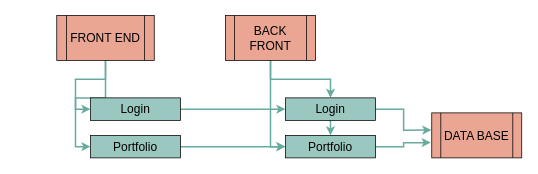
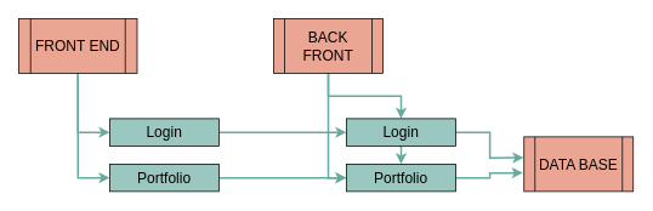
  <mxCell id="0" />
  <mxCell id="1" parent="0" />
  <mxCell id="2" style="edgeStyle=orthogonalEdgeStyle;rounded=0;orthogonalLoop=1;jettySize=auto;html=1;exitX=1;exitY=0.5;exitDx=0;exitDy=0;fontSize=16;strokeWidth=2;strokeColor=#67AB9F;entryX=0;entryY=0.5;entryDx=0;entryDy=0;" parent="1" source="9" target="14" edge="1"><mxGeometry relative="1" as="geometry"><mxPoint x="380" y="125" as="targetPoint" /></mxGeometry></mxCell>
  <mxCell id="3" style="edgeStyle=orthogonalEdgeStyle;rounded=0;orthogonalLoop=1;jettySize=auto;html=1;exitX=0.5;exitY=1;exitDx=0;exitDy=0;entryX=0;entryY=0.5;entryDx=0;entryDy=0;fontSize=16;strokeWidth=2;strokeColor=#67AB9F;" parent="1" source="5" target="9" edge="1"><mxGeometry relative="1" as="geometry" /></mxCell>
  <mxCell id="4" style="edgeStyle=orthogonalEdgeStyle;rounded=0;orthogonalLoop=1;jettySize=auto;html=1;exitX=0.5;exitY=1;exitDx=0;exitDy=0;entryX=0;entryY=0.5;entryDx=0;entryDy=0;fontSize=16;strokeWidth=2;strokeColor=#67AB9F;" parent="1" source="5" target="11" edge="1"><mxGeometry relative="1" as="geometry" /></mxCell>
- <mxCell id="5" value="&lt;font style=&quot;font-size: 16px;&quot;&gt;FRONT END&lt;/font&gt;" style="shape=process;whiteSpace=wrap;html=1;backgroundOutline=1;fillColor=#EAA593;gradientColor=none;fillStyle=auto;" parent="1" vertex="1"><mxGeometry x="75" y="20" width="130" height="60" as="geometry" /></mxCell>
+ <mxCell id="5" value="&lt;font style=&quot;font-size: 16px;&quot;&gt;FRONT END&lt;/font&gt;" style="shape=process;whiteSpace=wrap;html=1;backgroundOutline=1;fillColor=#EAA593;gradientColor=none;fillStyle=auto;" parent="1" vertex="1"><mxGeometry x="20" y="20" width="130" height="60" as="geometry" /></mxCell>
  <mxCell id="6" style="edgeStyle=orthogonalEdgeStyle;rounded=0;orthogonalLoop=1;jettySize=auto;html=1;exitX=0.5;exitY=1;exitDx=0;exitDy=0;entryX=0.5;entryY=0;entryDx=0;entryDy=0;fontSize=16;strokeColor=#67AB9F;strokeWidth=2;" parent="1" source="8" target="14" edge="1"><mxGeometry relative="1" as="geometry" /></mxCell>
  <mxCell id="7" style="edgeStyle=orthogonalEdgeStyle;rounded=0;orthogonalLoop=1;jettySize=auto;html=1;exitX=0.5;exitY=1;exitDx=0;exitDy=0;entryX=0;entryY=0.5;entryDx=0;entryDy=0;fontSize=16;fillColor=#f8cecc;strokeColor=#67AB9F;strokeWidth=2;" parent="1" source="8" target="16" edge="1"><mxGeometry relative="1" as="geometry" /></mxCell>
  <mxCell id="8" value="&lt;font style=&quot;font-size: 16px;&quot;&gt;BACK FRONT&lt;/font&gt;" style="shape=process;whiteSpace=wrap;html=1;backgroundOutline=1;fillColor=#EAA593;gradientColor=none;fillStyle=auto;" parent="1" vertex="1"><mxGeometry x="300" y="20" width="120" height="60" as="geometry" /></mxCell>
  <mxCell id="9" value="Login" style="rounded=0;whiteSpace=wrap;html=1;fontSize=16;fillColor=#9AC7BF;" parent="1" vertex="1"><mxGeometry x="120" y="130" width="120" height="30" as="geometry" /></mxCell>
  <mxCell id="10" style="edgeStyle=orthogonalEdgeStyle;rounded=0;orthogonalLoop=1;jettySize=auto;html=1;exitX=1;exitY=0.5;exitDx=0;exitDy=0;fontSize=16;strokeWidth=2;strokeColor=#67AB9F;entryX=0;entryY=0.5;entryDx=0;entryDy=0;" parent="1" source="11" target="16" edge="1"><mxGeometry relative="1" as="geometry"><mxPoint x="380" y="175" as="targetPoint" /></mxGeometry></mxCell>
  <mxCell id="11" value="Portfolio" style="rounded=0;whiteSpace=wrap;html=1;fontSize=16;fillColor=#9AC7BF;" parent="1" vertex="1"><mxGeometry x="120" y="180" width="120" height="30" as="geometry" /></mxCell>
  <mxCell id="12" style="edgeStyle=orthogonalEdgeStyle;rounded=0;orthogonalLoop=1;jettySize=auto;html=1;exitX=0.5;exitY=1;exitDx=0;exitDy=0;entryX=0.5;entryY=0;entryDx=0;entryDy=0;fontSize=16;strokeWidth=2;strokeColor=#67AB9F;" parent="1" source="14" target="16" edge="1"><mxGeometry relative="1" as="geometry" /></mxCell>
  <mxCell id="13" style="edgeStyle=orthogonalEdgeStyle;rounded=0;orthogonalLoop=1;jettySize=auto;html=1;exitX=1;exitY=0.5;exitDx=0;exitDy=0;entryX=-0.004;entryY=0.383;entryDx=0;entryDy=0;fontSize=16;strokeColor=#67AB9F;strokeWidth=2;entryPerimeter=0;" parent="1" source="14" target="17" edge="1"><mxGeometry relative="1" as="geometry" /></mxCell>
  <mxCell id="14" value="Login" style="rounded=0;whiteSpace=wrap;html=1;fontSize=16;strokeColor=#000000;fillColor=#9AC7BF;" parent="1" vertex="1"><mxGeometry x="380" y="130" width="120" height="30" as="geometry" /></mxCell>
  <mxCell id="15" style="edgeStyle=orthogonalEdgeStyle;rounded=0;orthogonalLoop=1;jettySize=auto;html=1;exitX=1;exitY=0.5;exitDx=0;exitDy=0;entryX=-0.011;entryY=0.661;entryDx=0;entryDy=0;fontSize=16;strokeColor=#67AB9F;strokeWidth=2;entryPerimeter=0;" parent="1" source="16" target="17" edge="1"><mxGeometry relative="1" as="geometry" /></mxCell>
  <mxCell id="16" value="Portfolio" style="rounded=0;whiteSpace=wrap;html=1;fontSize=16;fillColor=#9AC7BF;" parent="1" vertex="1"><mxGeometry x="380" y="180" width="120" height="30" as="geometry" /></mxCell>
  <mxCell id="17" value="DATA BASE" style="shape=process;whiteSpace=wrap;html=1;backgroundOutline=1;fontSize=16;fillColor=#EAA593;gradientColor=none;fillStyle=auto;" parent="1" vertex="1"><mxGeometry x="575" y="150" width="120" height="60" as="geometry" /></mxCell>
